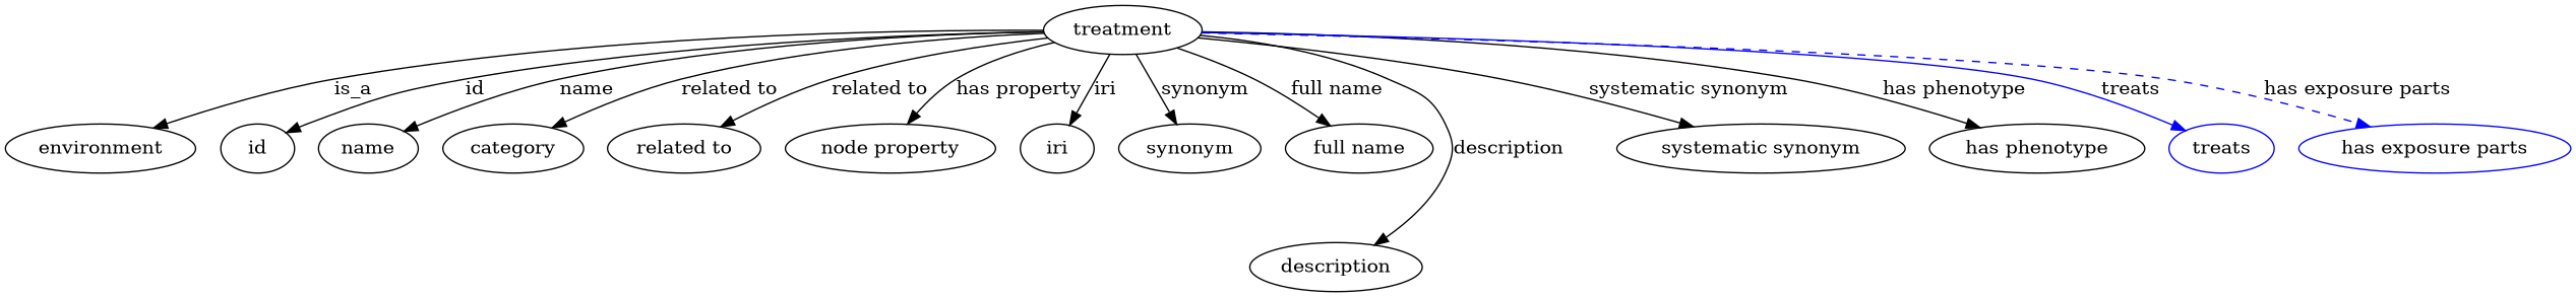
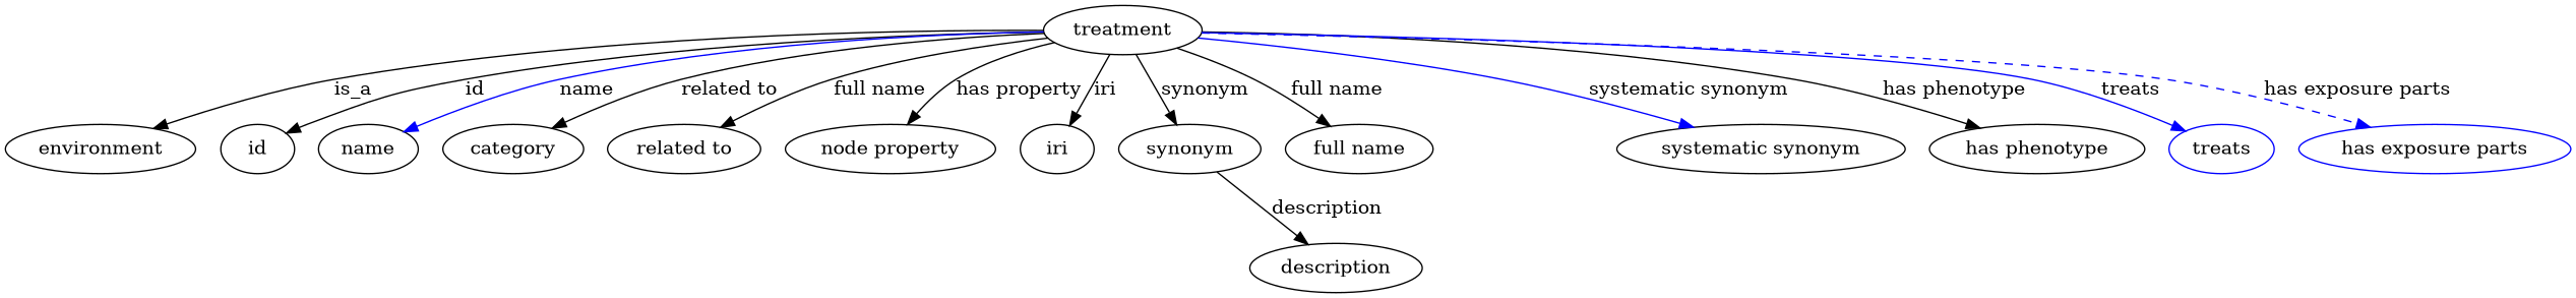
  digraph {
    node [color=black]
    edge [color=black style=solid]
    n1 [height=0.5 label=treatment width=1.2083 color=""]
    environment [height=0.5 width=1.5223 color=""]
    id [height=0.5 width=0.75]
    name [height=0.5 width=0.75]
    category [height=0.5 width=0.75]
    "related to" [height=0.5 width=0.75]
    "node property" [height=0.5 width=0.75]
    iri [height=0.5 width=0.75]
    synonym [height=0.5 width=0.75]
    "full name" [height=0.5 width=0.75]
    description [height=0.5 width=0.75]
    "systematic synonym" [height=0.5 width=0.75]
    "has phenotype" [height=0.5 width=0.75]
    treats [color=blue height=0.5 width=0.75]
    "has exposure parts" [color=blue height=0.5 width=0.75]
    n1 -> environment [label=is_a color="" style=""]
    n1 -> id [label=id]
-   n1 -> name [label=name]
+   n1 -> name [color=blue label=name]
    n1 -> category [label="related to"]
-   n1 -> "related to" [label="related to"]
+   n1 -> "related to" [label="full name"]
    n1 -> "node property" [label="has property"]
    n1 -> iri [label=iri]
    n1 -> synonym [label=synonym]
    n1 -> "full name" [label="full name"]
-   n1 -> description [label=description]
-   n1 -> "systematic synonym" [label="systematic synonym"]
+   synonym -> description [label=description]
+   n1 -> "systematic synonym" [color=blue label="systematic synonym"]
    n1 -> "has phenotype" [label="has phenotype"]
    n1 -> treats [color=blue label=treats]
    n1 -> "has exposure parts" [color=blue label="has exposure parts" style=dashed]
  }
